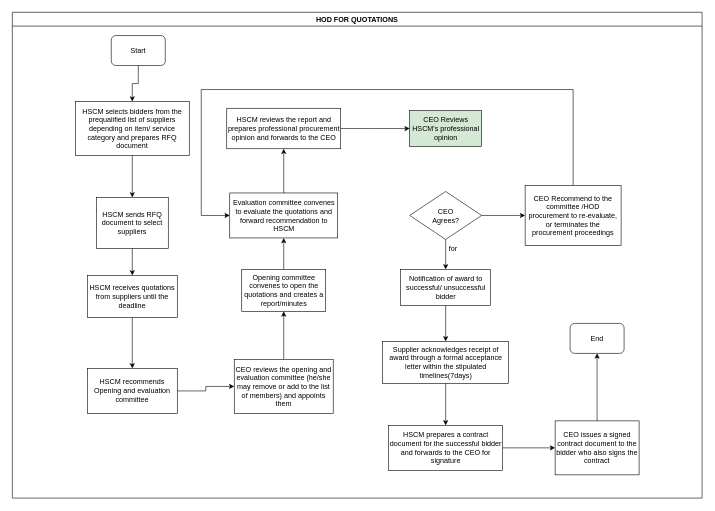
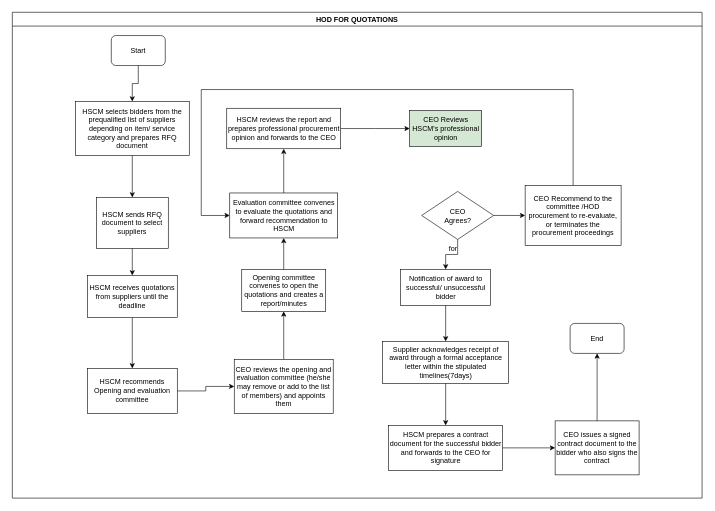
  <mxCell id="0" />
  <mxCell id="1" parent="0" />
  <mxCell id="2" value="HOD FOR QUOTATIONS" style="swimlane;" vertex="1" parent="1"><mxGeometry x="20" y="20" width="1150" height="810" as="geometry" /></mxCell>
  <mxCell id="3" value="Start" style="rounded=1;whiteSpace=wrap;html=1;" vertex="1" parent="2"><mxGeometry x="165" y="38.75" width="90" height="50" as="geometry" /></mxCell>
  <mxCell id="4" value="HSCM selects bidders from the prequalified list of suppliers depending on item/ service category and prepares RFQ document" style="rounded=0;whiteSpace=wrap;html=1;" vertex="1" parent="2"><mxGeometry x="105" y="148.75" width="190" height="90" as="geometry" /></mxCell>
  <mxCell id="5" value="" style="edgeStyle=orthogonalEdgeStyle;rounded=0;orthogonalLoop=1;jettySize=auto;html=1;entryX=0.5;entryY=0;entryDx=0;entryDy=0;" edge="1" parent="2" source="3" target="4"><mxGeometry relative="1" as="geometry"><mxPoint x="200" y="163.75" as="targetPoint" /></mxGeometry></mxCell>
  <mxCell id="6" value="HSCM sends RFQ document to select suppliers" style="whiteSpace=wrap;html=1;rounded=0;" vertex="1" parent="2"><mxGeometry x="140" y="308.75" width="120" height="85" as="geometry" /></mxCell>
  <mxCell id="7" value="" style="edgeStyle=orthogonalEdgeStyle;rounded=0;orthogonalLoop=1;jettySize=auto;html=1;" edge="1" parent="2" source="4" target="6"><mxGeometry relative="1" as="geometry" /></mxCell>
  <mxCell id="8" value="Opening committee convenes to open the quotations and creates a report/minutes" style="whiteSpace=wrap;html=1;rounded=0;" vertex="1" parent="2"><mxGeometry x="382.5" y="428.75" width="140" height="70" as="geometry" /></mxCell>
  <mxCell id="9" value="Evaluation committee convenes to evaluate the quotations and forward recommendation to HSCM" style="whiteSpace=wrap;html=1;rounded=0;" vertex="1" parent="2"><mxGeometry x="362.5" y="301.25" width="180" height="75" as="geometry" /></mxCell>
  <mxCell id="10" value="" style="edgeStyle=orthogonalEdgeStyle;rounded=0;orthogonalLoop=1;jettySize=auto;html=1;" edge="1" parent="2" source="8" target="9"><mxGeometry relative="1" as="geometry" /></mxCell>
  <mxCell id="11" value="HSCM reviews the report and prepares professional procurement opinion and forwards to the CEO" style="whiteSpace=wrap;html=1;rounded=0;" vertex="1" parent="2"><mxGeometry x="357.5" y="160" width="190" height="67.5" as="geometry" /></mxCell>
  <mxCell id="12" value="" style="edgeStyle=orthogonalEdgeStyle;rounded=0;orthogonalLoop=1;jettySize=auto;html=1;" edge="1" parent="2" source="9" target="11"><mxGeometry relative="1" as="geometry" /></mxCell>
- <mxCell id="13" value="&lt;div&gt;CEO &lt;br&gt;&lt;/div&gt;&lt;div&gt;Agrees?&lt;/div&gt;" style="rhombus;whiteSpace=wrap;html=1;rounded=0;" vertex="1" parent="2"><mxGeometry x="662.5" y="298.75" width="120" height="80" as="geometry" /></mxCell>
+ <mxCell id="13" value="&lt;div&gt;CEO &lt;br&gt;&lt;/div&gt;&lt;div&gt;Agrees?&lt;/div&gt;" style="rhombus;whiteSpace=wrap;html=1;rounded=0;" vertex="1" parent="2"><mxGeometry x="682.5" y="298.75" width="120" height="80" as="geometry" /></mxCell>
  <mxCell id="14" value="Notification of award to successful/ unsuccessful bidder" style="whiteSpace=wrap;html=1;rounded=0;" vertex="1" parent="2"><mxGeometry x="647.5" y="428.75" width="150" height="60" as="geometry" /></mxCell>
  <mxCell id="15" value="" style="edgeStyle=orthogonalEdgeStyle;rounded=0;orthogonalLoop=1;jettySize=auto;html=1;" edge="1" parent="2" source="13" target="14"><mxGeometry relative="1" as="geometry" /></mxCell>
  <mxCell id="16" value="for" style="text;html=1;strokeColor=none;fillColor=none;align=center;verticalAlign=middle;whiteSpace=wrap;rounded=0;" vertex="1" parent="2"><mxGeometry x="715" y="384.75" width="40" height="20" as="geometry" /></mxCell>
  <mxCell id="17" value="Supplier acknowledges receipt of award through a formal acceptance letter within the stipulated timelines(7days)" style="whiteSpace=wrap;html=1;rounded=0;" vertex="1" parent="2"><mxGeometry x="617.5" y="548.75" width="210" height="70" as="geometry" /></mxCell>
  <mxCell id="18" value="" style="edgeStyle=orthogonalEdgeStyle;rounded=0;orthogonalLoop=1;jettySize=auto;html=1;" edge="1" parent="2" source="14" target="17"><mxGeometry relative="1" as="geometry" /></mxCell>
  <mxCell id="19" value="HSCM prepares a contract document for the successful bidder and forwards to the CEO for signature" style="whiteSpace=wrap;html=1;rounded=0;" vertex="1" parent="2"><mxGeometry x="627.5" y="688.75" width="190" height="75" as="geometry" /></mxCell>
  <mxCell id="20" value="" style="edgeStyle=orthogonalEdgeStyle;rounded=0;orthogonalLoop=1;jettySize=auto;html=1;" edge="1" parent="2" source="17" target="19"><mxGeometry relative="1" as="geometry" /></mxCell>
  <mxCell id="21" value="CEO issues a signed contract document to the bidder who also signs the contract" style="whiteSpace=wrap;html=1;rounded=0;" vertex="1" parent="2"><mxGeometry x="905" y="681.25" width="140" height="90" as="geometry" /></mxCell>
  <mxCell id="22" value="" style="edgeStyle=orthogonalEdgeStyle;rounded=0;orthogonalLoop=1;jettySize=auto;html=1;" edge="1" parent="2" source="19" target="21"><mxGeometry relative="1" as="geometry" /></mxCell>
  <mxCell id="23" value="End" style="rounded=1;whiteSpace=wrap;html=1;" vertex="1" parent="2"><mxGeometry x="930" y="518.75" width="90" height="50" as="geometry" /></mxCell>
  <mxCell id="24" value="" style="edgeStyle=orthogonalEdgeStyle;rounded=0;orthogonalLoop=1;jettySize=auto;html=1;entryX=0.5;entryY=1;entryDx=0;entryDy=0;" edge="1" parent="2" source="21" target="23"><mxGeometry relative="1" as="geometry"><mxPoint x="975" y="596.25" as="targetPoint" /></mxGeometry></mxCell>
  <mxCell id="25" value="" style="edgeStyle=orthogonalEdgeStyle;rounded=0;orthogonalLoop=1;jettySize=auto;html=1;" edge="1" parent="1" source="26" target="29"><mxGeometry relative="1" as="geometry" /></mxCell>
  <mxCell id="26" value="HSCM receives quotations from suppliers until the deadline" style="whiteSpace=wrap;html=1;rounded=0;" vertex="1" parent="1"><mxGeometry x="145" y="458.75" width="150" height="70" as="geometry" /></mxCell>
  <mxCell id="27" value="" style="edgeStyle=orthogonalEdgeStyle;rounded=0;orthogonalLoop=1;jettySize=auto;html=1;" edge="1" parent="1" source="6" target="26"><mxGeometry relative="1" as="geometry" /></mxCell>
  <mxCell id="28" value="" style="edgeStyle=orthogonalEdgeStyle;rounded=0;orthogonalLoop=1;jettySize=auto;html=1;" edge="1" parent="1" source="29" target="31"><mxGeometry relative="1" as="geometry" /></mxCell>
  <mxCell id="29" value="HSCM recommends Opening and evaluation committee" style="whiteSpace=wrap;html=1;rounded=0;" vertex="1" parent="1"><mxGeometry x="145" y="613.75" width="150" height="75" as="geometry" /></mxCell>
  <mxCell id="30" value="" style="edgeStyle=orthogonalEdgeStyle;rounded=0;orthogonalLoop=1;jettySize=auto;html=1;" edge="1" parent="1" source="31" target="8"><mxGeometry relative="1" as="geometry" /></mxCell>
  <mxCell id="31" value="CEO reviews the opening and evaluation committee (he/she may remove or add to the list of members) and appoints them" style="whiteSpace=wrap;html=1;rounded=0;" vertex="1" parent="1"><mxGeometry x="390" y="598.75" width="165" height="90" as="geometry" /></mxCell>
  <mxCell id="32" value="CEO Reviews HSCM's professional opinion" style="whiteSpace=wrap;html=1;rounded=0;fillColor=#d5e8d4;" vertex="1" parent="1"><mxGeometry x="682.5" y="183.75" width="120" height="60" as="geometry" /></mxCell>
  <mxCell id="33" value="" style="edgeStyle=orthogonalEdgeStyle;rounded=0;orthogonalLoop=1;jettySize=auto;html=1;" edge="1" parent="1" source="11" target="32"><mxGeometry relative="1" as="geometry" /></mxCell>
  <mxCell id="34" value="" style="edgeStyle=orthogonalEdgeStyle;rounded=0;orthogonalLoop=1;jettySize=auto;html=1;entryX=0;entryY=0.5;entryDx=0;entryDy=0;exitX=0.5;exitY=0;exitDx=0;exitDy=0;" edge="1" parent="1" source="35" target="9"><mxGeometry relative="1" as="geometry"><mxPoint x="955" y="208.75" as="targetPoint" /><Array as="points"><mxPoint x="955" y="148.75" /><mxPoint x="335" y="148.75" /><mxPoint x="335" y="358.75" /></Array></mxGeometry></mxCell>
  <mxCell id="35" value="CEO Recommend to the committee /HOD procurement to re-evaluate, or terminates the procurement proceedings" style="whiteSpace=wrap;html=1;rounded=0;" vertex="1" parent="1"><mxGeometry x="875" y="308.75" width="160" height="100" as="geometry" /></mxCell>
  <mxCell id="36" value="" style="edgeStyle=orthogonalEdgeStyle;rounded=0;orthogonalLoop=1;jettySize=auto;html=1;" edge="1" parent="1" source="13" target="35"><mxGeometry relative="1" as="geometry" /></mxCell>
